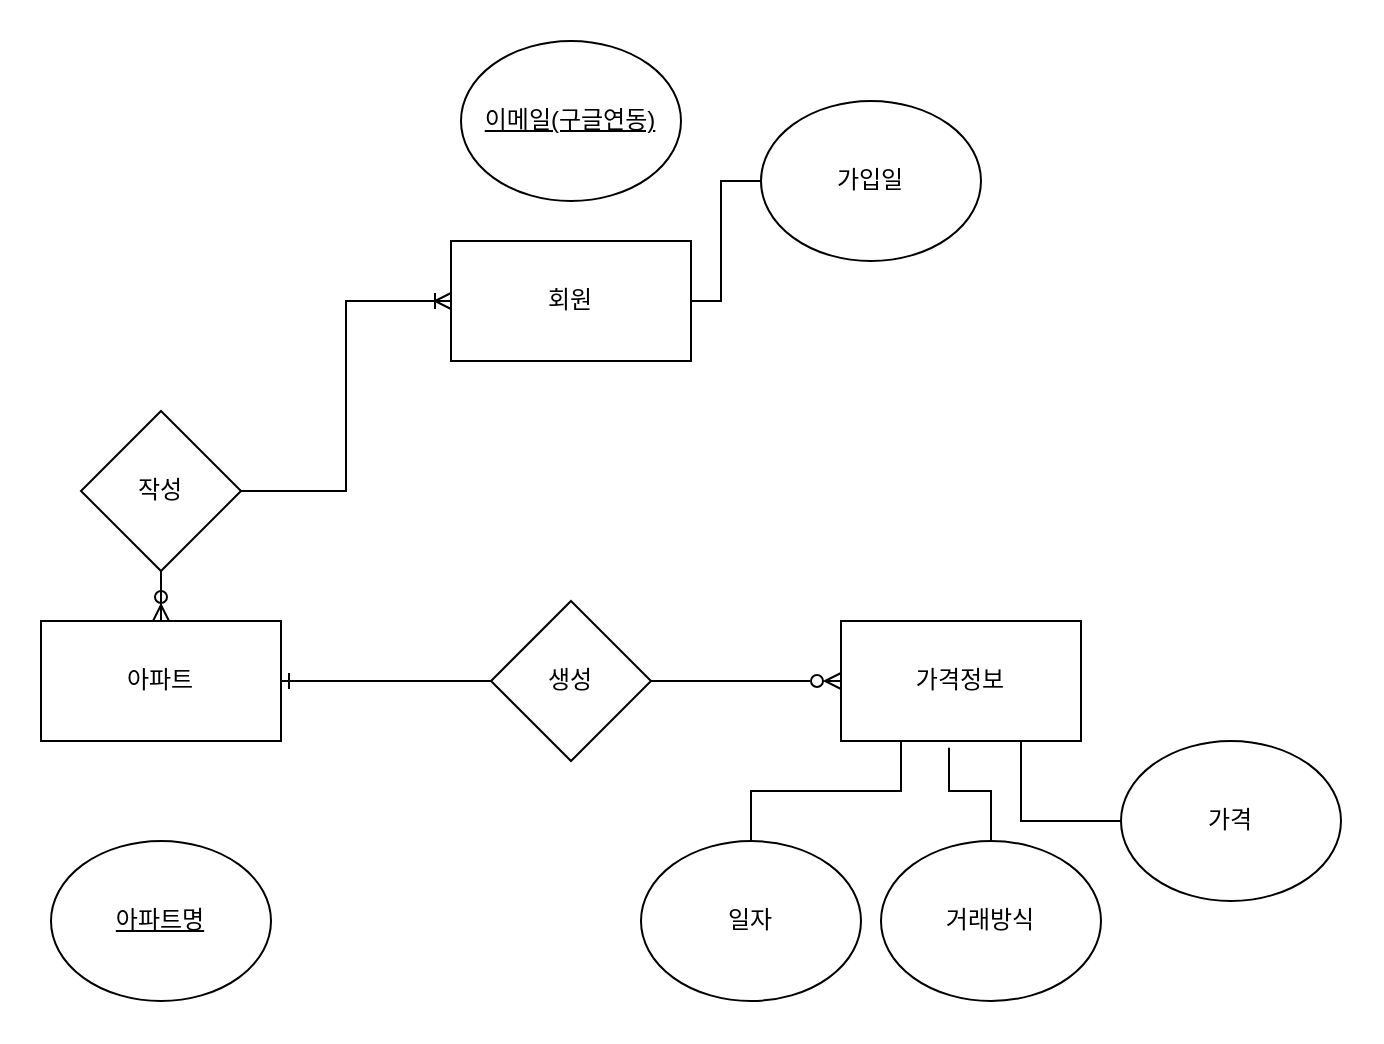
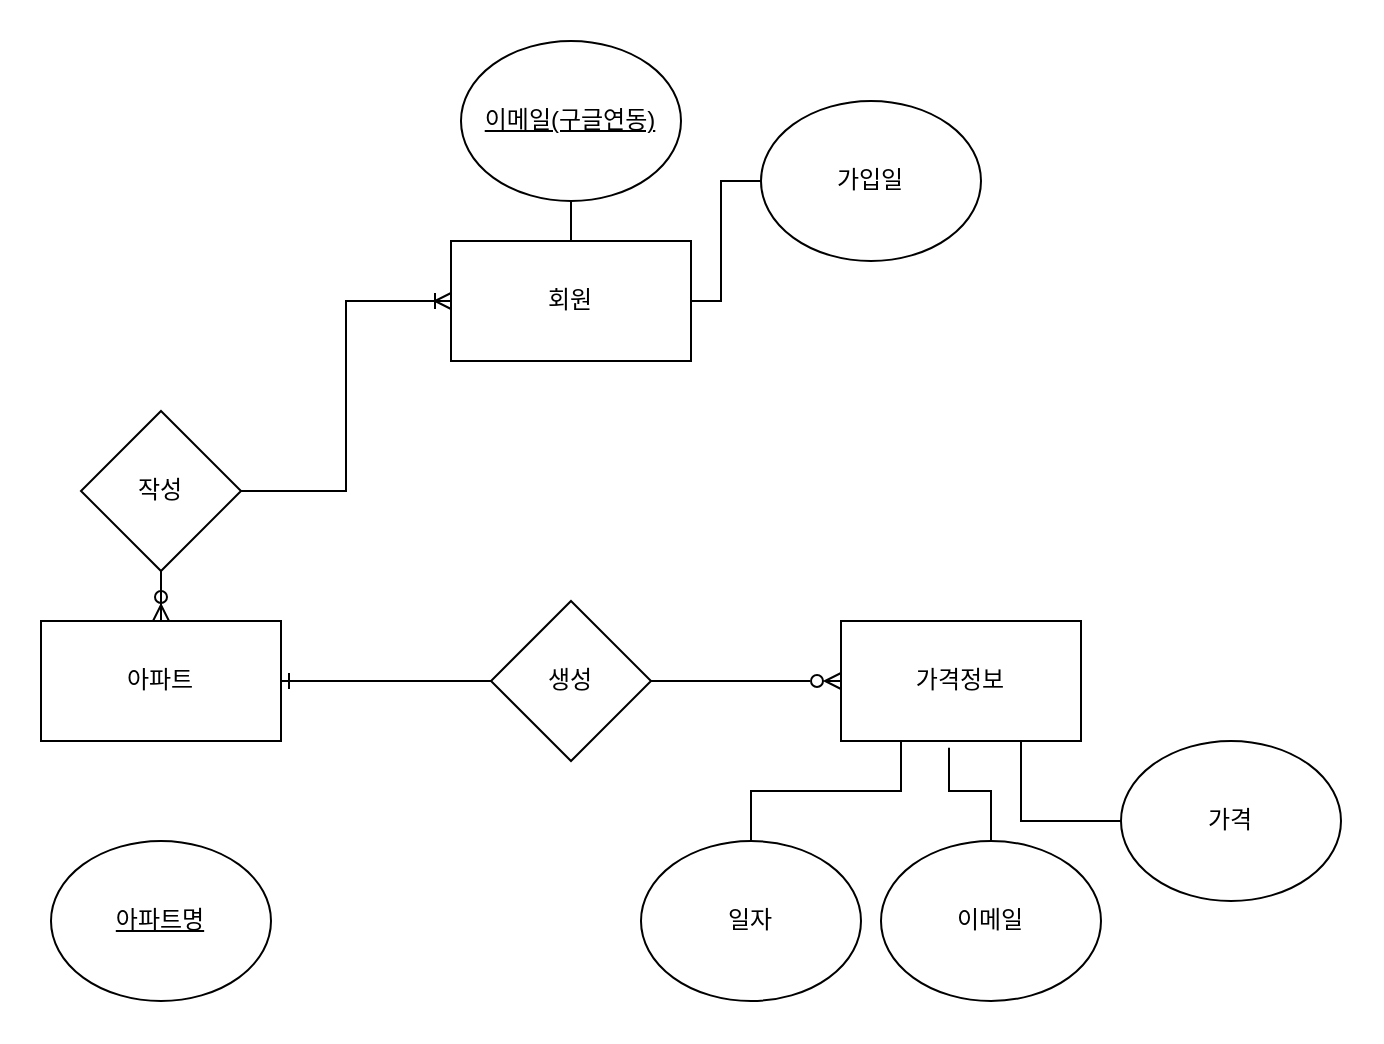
  <mxCell id="0" />
  <mxCell id="1" parent="0" />
  <mxCell id="2" value="회원" style="rounded=0;whiteSpace=wrap;html=1;" vertex="1" parent="1"><mxGeometry x="225" y="120" width="120" height="60" as="geometry" /></mxCell>
  <mxCell id="3" style="edgeStyle=orthogonalEdgeStyle;rounded=0;orthogonalLoop=1;jettySize=auto;html=1;entryX=0.5;entryY=1;entryDx=0;entryDy=0;strokeColor=default;endArrow=none;endFill=0;startArrow=ERzeroToMany;startFill=0;" edge="1" parent="1" source="4" target="18"><mxGeometry relative="1" as="geometry" /></mxCell>
  <mxCell id="4" value="아파트" style="rounded=0;whiteSpace=wrap;html=1;" vertex="1" parent="1"><mxGeometry x="20" y="310" width="120" height="60" as="geometry" /></mxCell>
  <mxCell id="5" value="가격정보" style="rounded=0;whiteSpace=wrap;html=1;" vertex="1" parent="1"><mxGeometry x="420" y="310" width="120" height="60" as="geometry" /></mxCell>
+ <mxCell id="6" style="edgeStyle=orthogonalEdgeStyle;rounded=0;orthogonalLoop=1;jettySize=auto;html=1;exitX=0.5;exitY=1;exitDx=0;exitDy=0;entryX=0.5;entryY=0;entryDx=0;entryDy=0;endArrow=none;endFill=0;strokeColor=default;" edge="1" parent="1" source="7" target="2"><mxGeometry relative="1" as="geometry" /></mxCell>
  <mxCell id="7" value="&lt;u&gt;이메일(구글연동)&lt;/u&gt;" style="ellipse;whiteSpace=wrap;html=1;rounded=0;" vertex="1" parent="1"><mxGeometry x="230" y="20" width="110" height="80" as="geometry" /></mxCell>
  <mxCell id="8" style="edgeStyle=orthogonalEdgeStyle;rounded=0;orthogonalLoop=1;jettySize=auto;html=1;entryX=1;entryY=0.5;entryDx=0;entryDy=0;strokeColor=default;endArrow=none;endFill=0;" edge="1" parent="1" source="9" target="2"><mxGeometry relative="1" as="geometry" /></mxCell>
  <mxCell id="9" value="가입일" style="ellipse;whiteSpace=wrap;html=1;rounded=0;" vertex="1" parent="1"><mxGeometry x="380" y="50" width="110" height="80" as="geometry" /></mxCell>
  <mxCell id="10" value="&lt;u&gt;아파트명&lt;/u&gt;" style="ellipse;whiteSpace=wrap;html=1;rounded=0;" vertex="1" parent="1"><mxGeometry x="25" y="420" width="110" height="80" as="geometry" /></mxCell>
  <mxCell id="11" style="edgeStyle=orthogonalEdgeStyle;rounded=0;orthogonalLoop=1;jettySize=auto;html=1;entryX=0.25;entryY=1;entryDx=0;entryDy=0;strokeColor=default;endArrow=none;endFill=0;" edge="1" parent="1" source="12" target="5"><mxGeometry relative="1" as="geometry" /></mxCell>
  <mxCell id="12" value="일자" style="ellipse;whiteSpace=wrap;html=1;rounded=0;" vertex="1" parent="1"><mxGeometry x="320" y="420" width="110" height="80" as="geometry" /></mxCell>
  <mxCell id="13" style="edgeStyle=orthogonalEdgeStyle;rounded=0;orthogonalLoop=1;jettySize=auto;html=1;entryX=0.45;entryY=1.057;entryDx=0;entryDy=0;entryPerimeter=0;strokeColor=default;endArrow=none;endFill=0;" edge="1" parent="1" source="14" target="5"><mxGeometry relative="1" as="geometry" /></mxCell>
- <mxCell id="14" value="거래방식" style="ellipse;whiteSpace=wrap;html=1;rounded=0;" vertex="1" parent="1"><mxGeometry x="440" y="420" width="110" height="80" as="geometry" /></mxCell>
+ <mxCell id="14" value="이메일" style="ellipse;whiteSpace=wrap;html=1;rounded=0;" vertex="1" parent="1"><mxGeometry x="440" y="420" width="110" height="80" as="geometry" /></mxCell>
  <mxCell id="15" style="edgeStyle=orthogonalEdgeStyle;rounded=0;orthogonalLoop=1;jettySize=auto;html=1;entryX=0.75;entryY=1;entryDx=0;entryDy=0;strokeColor=default;endArrow=none;endFill=0;" edge="1" parent="1" source="16" target="5"><mxGeometry relative="1" as="geometry" /></mxCell>
  <mxCell id="16" value="가격" style="ellipse;whiteSpace=wrap;html=1;rounded=0;" vertex="1" parent="1"><mxGeometry x="560" y="370" width="110" height="80" as="geometry" /></mxCell>
  <mxCell id="17" style="edgeStyle=orthogonalEdgeStyle;rounded=0;orthogonalLoop=1;jettySize=auto;html=1;entryX=0;entryY=0.5;entryDx=0;entryDy=0;strokeColor=default;endArrow=ERoneToMany;endFill=0;" edge="1" parent="1" source="18" target="2"><mxGeometry relative="1" as="geometry" /></mxCell>
  <mxCell id="18" value="작성" style="rhombus;whiteSpace=wrap;html=1;" vertex="1" parent="1"><mxGeometry x="40" y="205" width="80" height="80" as="geometry" /></mxCell>
  <mxCell id="19" style="edgeStyle=orthogonalEdgeStyle;rounded=0;orthogonalLoop=1;jettySize=auto;html=1;entryX=1;entryY=0.5;entryDx=0;entryDy=0;strokeColor=default;endArrow=ERone;endFill=0;" edge="1" parent="1" source="21" target="4"><mxGeometry relative="1" as="geometry" /></mxCell>
  <mxCell id="20" style="edgeStyle=orthogonalEdgeStyle;rounded=0;orthogonalLoop=1;jettySize=auto;html=1;entryX=0;entryY=0.5;entryDx=0;entryDy=0;strokeColor=default;endArrow=ERzeroToMany;endFill=0;" edge="1" parent="1" source="21" target="5"><mxGeometry relative="1" as="geometry" /></mxCell>
  <mxCell id="21" value="생성" style="rhombus;whiteSpace=wrap;html=1;" vertex="1" parent="1"><mxGeometry x="245" y="300" width="80" height="80" as="geometry" /></mxCell>
